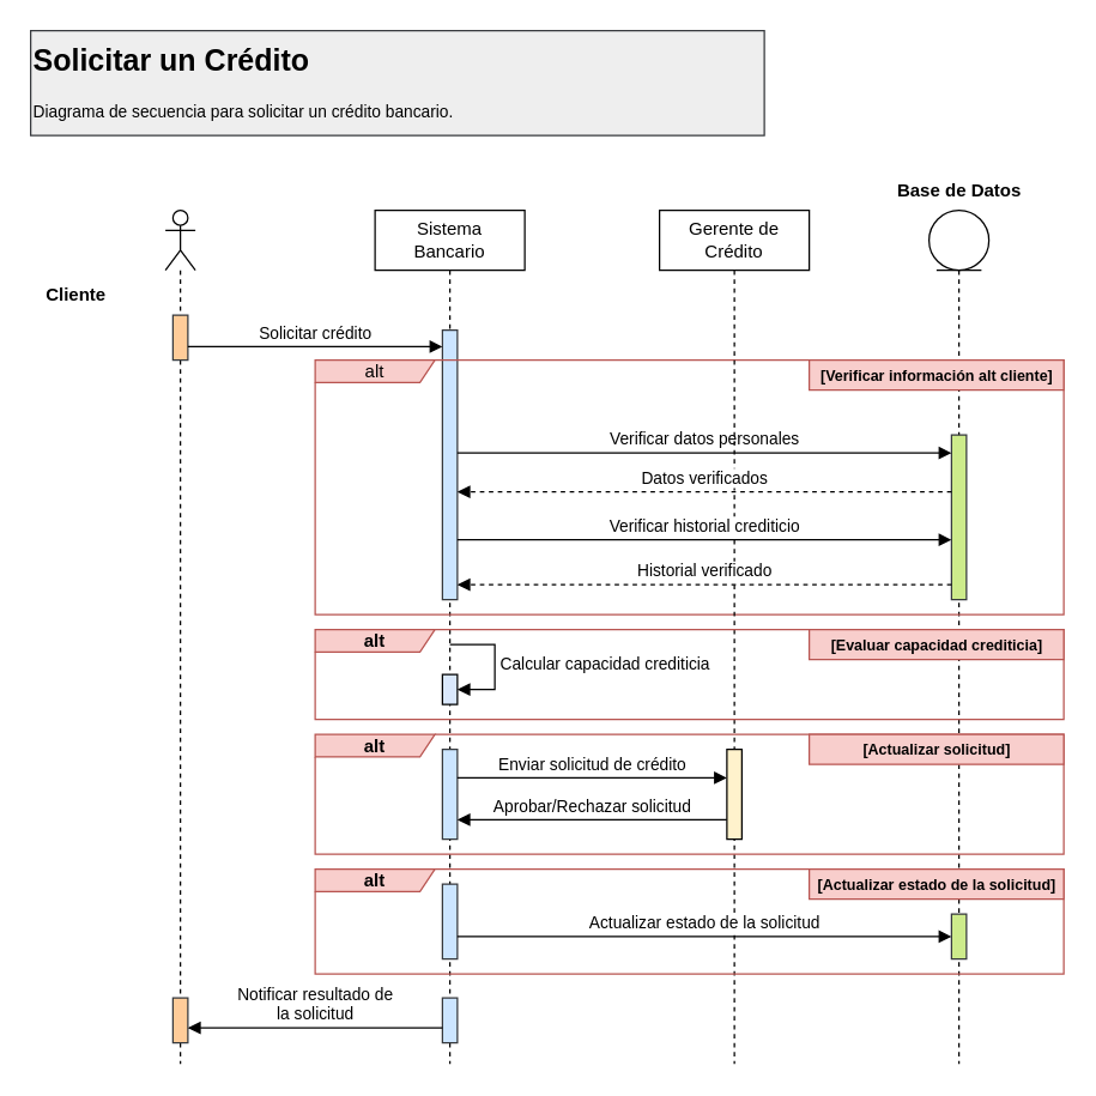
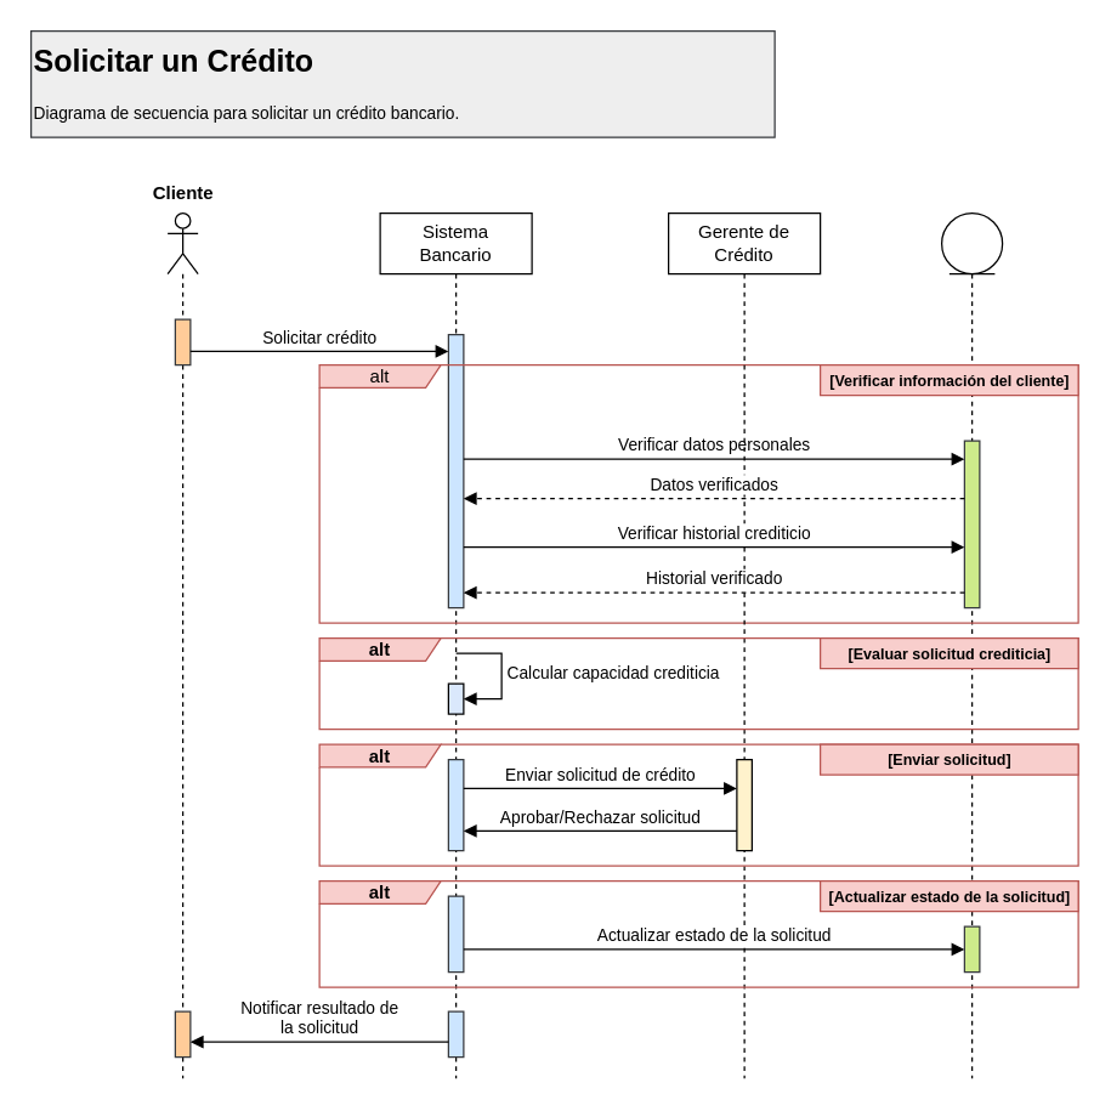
  <mxCell id="0" />
  <mxCell id="1" parent="0" />
  <mxCell id="2" value="&lt;h1 style=&quot;margin-top: 0px;&quot;&gt;&lt;font style=&quot;font-size: 20px;&quot;&gt;Solicitar un Crédito&lt;/font&gt;&lt;/h1&gt;&lt;p style=&quot;font-size: 11px;&quot;&gt;Diagrama de secuencia para solicitar un crédito bancario.&lt;/p&gt;" style="text;html=1;whiteSpace=wrap;overflow=hidden;rounded=0;fillColor=#eeeeee;strokeColor=#36393d;fontSize=11;" vertex="1" parent="1"><mxGeometry x="20" y="20" width="490" height="70" as="geometry" /></mxCell>
  <mxCell id="3" value="" style="shape=umlLifeline;perimeter=lifelinePerimeter;whiteSpace=wrap;html=1;container=1;dropTarget=0;collapsible=0;recursiveResize=0;outlineConnect=0;portConstraint=eastwest;newEdgeStyle={&quot;curved&quot;:0,&quot;rounded&quot;:0};participant=umlActor;" vertex="1" parent="1"><mxGeometry x="110" y="140" width="20" height="570" as="geometry" /></mxCell>
  <mxCell id="4" value="" style="html=1;points=[[0,0,0,0,5],[0,1,0,0,-5],[1,0,0,0,5],[1,1,0,0,-5]];perimeter=orthogonalPerimeter;outlineConnect=0;targetShapes=umlLifeline;portConstraint=eastwest;newEdgeStyle={&quot;curved&quot;:0,&quot;rounded&quot;:0};fillColor=#ffcc99;strokeColor=#36393d;" vertex="1" parent="3"><mxGeometry x="5" y="70" width="10" height="30" as="geometry" /></mxCell>
  <mxCell id="5" value="" style="html=1;points=[[0,0,0,0,5],[0,1,0,0,-5],[1,0,0,0,5],[1,1,0,0,-5]];perimeter=orthogonalPerimeter;outlineConnect=0;targetShapes=umlLifeline;portConstraint=eastwest;newEdgeStyle={&quot;curved&quot;:0,&quot;rounded&quot;:0};fillColor=#ffcc99;strokeColor=#36393d;" vertex="1" parent="3"><mxGeometry x="5" y="526" width="10" height="30" as="geometry" /></mxCell>
  <mxCell id="6" value="Sistema&lt;br&gt;Bancario" style="shape=umlLifeline;perimeter=lifelinePerimeter;whiteSpace=wrap;html=1;container=1;dropTarget=0;collapsible=0;recursiveResize=0;outlineConnect=0;portConstraint=eastwest;newEdgeStyle={&quot;curved&quot;:0,&quot;rounded&quot;:0};" vertex="1" parent="1"><mxGeometry x="250" y="140" width="100" height="570" as="geometry" /></mxCell>
  <mxCell id="7" value="" style="html=1;points=[[0,0,0,0,5],[0,1,0,0,-5],[1,0,0,0,5],[1,1,0,0,-5]];perimeter=orthogonalPerimeter;outlineConnect=0;targetShapes=umlLifeline;portConstraint=eastwest;newEdgeStyle={&quot;curved&quot;:0,&quot;rounded&quot;:0};fillColor=#cce5ff;strokeColor=#36393d;" vertex="1" parent="6"><mxGeometry x="45" y="80" width="10" height="180" as="geometry" /></mxCell>
  <mxCell id="8" value="" style="html=1;points=[[0,0,0,0,5],[0,1,0,0,-5],[1,0,0,0,5],[1,1,0,0,-5]];perimeter=orthogonalPerimeter;outlineConnect=0;targetShapes=umlLifeline;portConstraint=eastwest;newEdgeStyle={&quot;curved&quot;:0,&quot;rounded&quot;:0};fillColor=#dae8fc;strokeColor=#000000;fillStyle=auto;" vertex="1" parent="6"><mxGeometry x="45" y="310" width="10" height="20" as="geometry" /></mxCell>
  <mxCell id="9" value="Calcular capacidad crediticia" style="html=1;align=left;spacingLeft=2;endArrow=block;rounded=0;edgeStyle=orthogonalEdgeStyle;curved=0;rounded=0;" edge="1" parent="6" target="8"><mxGeometry relative="1" as="geometry"><mxPoint x="50" y="290" as="sourcePoint" /><Array as="points"><mxPoint x="80" y="320" /></Array></mxGeometry></mxCell>
  <mxCell id="10" value="" style="html=1;points=[[0,0,0,0,5],[0,1,0,0,-5],[1,0,0,0,5],[1,1,0,0,-5]];perimeter=orthogonalPerimeter;outlineConnect=0;targetShapes=umlLifeline;portConstraint=eastwest;newEdgeStyle={&quot;curved&quot;:0,&quot;rounded&quot;:0};fillColor=#cce5ff;strokeColor=#36393d;" vertex="1" parent="6"><mxGeometry x="45" y="360" width="10" height="60" as="geometry" /></mxCell>
  <mxCell id="11" value="" style="html=1;points=[[0,0,0,0,5],[0,1,0,0,-5],[1,0,0,0,5],[1,1,0,0,-5]];perimeter=orthogonalPerimeter;outlineConnect=0;targetShapes=umlLifeline;portConstraint=eastwest;newEdgeStyle={&quot;curved&quot;:0,&quot;rounded&quot;:0};fillColor=#cce5ff;strokeColor=#36393d;" vertex="1" parent="6"><mxGeometry x="45" y="526" width="10" height="30" as="geometry" /></mxCell>
- <mxCell id="12" value="Cliente" style="text;align=center;fontStyle=1;verticalAlign=middle;spacingLeft=3;spacingRight=3;strokeColor=none;rotatable=0;points=[[0,0.5],[1,0.5]];portConstraint=eastwest;html=1;" vertex="1" parent="1"><mxGeometry x="10" y="184" width="80" height="26" as="geometry" /></mxCell>
+ <mxCell id="12" value="Cliente" style="text;align=center;fontStyle=1;verticalAlign=middle;spacingLeft=3;spacingRight=3;strokeColor=none;rotatable=0;points=[[0,0.5],[1,0.5]];portConstraint=eastwest;html=1;" vertex="1" parent="1"><mxGeometry x="80" y="114" width="80" height="26" as="geometry" /></mxCell>
  <mxCell id="13" value="" style="shape=umlLifeline;perimeter=lifelinePerimeter;whiteSpace=wrap;html=1;container=1;dropTarget=0;collapsible=0;recursiveResize=0;outlineConnect=0;portConstraint=eastwest;newEdgeStyle={&quot;curved&quot;:0,&quot;rounded&quot;:0};participant=umlEntity;" vertex="1" parent="1"><mxGeometry x="620" y="140" width="40" height="570" as="geometry" /></mxCell>
  <mxCell id="14" value="" style="html=1;points=[[0,0,0,0,5],[0,1,0,0,-5],[1,0,0,0,5],[1,1,0,0,-5]];perimeter=orthogonalPerimeter;outlineConnect=0;targetShapes=umlLifeline;portConstraint=eastwest;newEdgeStyle={&quot;curved&quot;:0,&quot;rounded&quot;:0};fillColor=#cdeb8b;strokeColor=#36393d;" vertex="1" parent="13"><mxGeometry x="15" y="150" width="10" height="110" as="geometry" /></mxCell>
  <mxCell id="15" value="" style="html=1;points=[[0,0,0,0,5],[0,1,0,0,-5],[1,0,0,0,5],[1,1,0,0,-5]];perimeter=orthogonalPerimeter;outlineConnect=0;targetShapes=umlLifeline;portConstraint=eastwest;newEdgeStyle={&quot;curved&quot;:0,&quot;rounded&quot;:0};fillColor=#cdeb8b;strokeColor=#36393d;" vertex="1" parent="13"><mxGeometry x="15" y="470" width="10" height="30" as="geometry" /></mxCell>
- <mxCell id="16" value="Base de Datos" style="text;align=center;fontStyle=1;verticalAlign=middle;spacingLeft=3;spacingRight=3;strokeColor=none;rotatable=0;points=[[0,0.5],[1,0.5]];portConstraint=eastwest;html=1;" vertex="1" parent="1"><mxGeometry x="595" y="114" width="90" height="26" as="geometry" /></mxCell>
  <mxCell id="17" value="Solicitar crédito" style="html=1;verticalAlign=bottom;endArrow=block;curved=0;rounded=0;" edge="1" parent="1"><mxGeometry width="80" relative="1" as="geometry"><mxPoint x="125" y="231" as="sourcePoint" /><mxPoint x="295" y="231" as="targetPoint" /></mxGeometry></mxCell>
  <mxCell id="18" value="Verificar datos personales" style="html=1;verticalAlign=bottom;endArrow=block;curved=0;rounded=0;" edge="1" parent="1"><mxGeometry width="80" relative="1" as="geometry"><mxPoint x="305" y="302" as="sourcePoint" /><mxPoint x="635" y="302" as="targetPoint" /></mxGeometry></mxCell>
  <mxCell id="19" value="alt" style="shape=umlFrame;whiteSpace=wrap;html=1;pointerEvents=0;width=80;height=15;fillColor=#f8cecc;strokeColor=#b85450;" vertex="1" parent="1"><mxGeometry x="210" y="240" width="500" height="170" as="geometry" /></mxCell>
- <mxCell id="20" value="[Verificar información alt cliente]" style="text;align=center;fontStyle=1;verticalAlign=middle;spacingLeft=3;spacingRight=3;strokeColor=#b85450;rotatable=0;points=[[0,0.5],[1,0.5]];portConstraint=eastwest;html=1;fillColor=#f8cecc;fontSize=10;" vertex="1" parent="1"><mxGeometry x="540" y="240" width="170" height="20" as="geometry" /></mxCell>
+ <mxCell id="20" value="[Verificar información del cliente]" style="text;align=center;fontStyle=1;verticalAlign=middle;spacingLeft=3;spacingRight=3;strokeColor=#b85450;rotatable=0;points=[[0,0.5],[1,0.5]];portConstraint=eastwest;html=1;fillColor=#f8cecc;fontSize=10;" vertex="1" parent="1"><mxGeometry x="540" y="240" width="170" height="20" as="geometry" /></mxCell>
  <mxCell id="21" value="Enviar solicitud de crédito" style="html=1;verticalAlign=bottom;endArrow=block;curved=0;rounded=0;" edge="1" parent="1"><mxGeometry width="80" relative="1" as="geometry"><mxPoint x="305" y="519" as="sourcePoint" /><mxPoint x="485" y="519" as="targetPoint" /></mxGeometry></mxCell>
  <mxCell id="22" value="Aprobar/Rechazar solicitud" style="html=1;verticalAlign=bottom;endArrow=block;curved=0;rounded=0;" edge="1" parent="1"><mxGeometry width="80" relative="1" as="geometry"><mxPoint x="485" y="547" as="sourcePoint" /><mxPoint x="305" y="547" as="targetPoint" /></mxGeometry></mxCell>
  <mxCell id="23" value="Notificar resultado de&lt;br&gt;la solicitud" style="html=1;verticalAlign=bottom;endArrow=block;curved=0;rounded=0;" edge="1" parent="1"><mxGeometry width="80" relative="1" as="geometry"><mxPoint x="295" y="686" as="sourcePoint" /><mxPoint x="125" y="686" as="targetPoint" /></mxGeometry></mxCell>
  <mxCell id="24" value="Gerente de&lt;br&gt;Crédito" style="shape=umlLifeline;perimeter=lifelinePerimeter;whiteSpace=wrap;html=1;container=1;dropTarget=0;collapsible=0;recursiveResize=0;outlineConnect=0;portConstraint=eastwest;newEdgeStyle={&quot;curved&quot;:0,&quot;rounded&quot;:0};" vertex="1" parent="1"><mxGeometry x="440" y="140" width="100" height="570" as="geometry" /></mxCell>
  <mxCell id="25" value="" style="html=1;points=[[0,0,0,0,5],[0,1,0,0,-5],[1,0,0,0,5],[1,1,0,0,-5]];perimeter=orthogonalPerimeter;outlineConnect=0;targetShapes=umlLifeline;portConstraint=eastwest;newEdgeStyle={&quot;curved&quot;:0,&quot;rounded&quot;:0};fillColor=#fff2cc;strokeColor=#000000;" vertex="1" parent="24"><mxGeometry x="45" y="360" width="10" height="60" as="geometry" /></mxCell>
  <mxCell id="26" value="Datos verificados" style="html=1;verticalAlign=bottom;endArrow=block;curved=0;rounded=0;dashed=1;" edge="1" parent="1"><mxGeometry width="80" relative="1" as="geometry"><mxPoint x="635" y="328" as="sourcePoint" /><mxPoint x="305" y="328" as="targetPoint" /></mxGeometry></mxCell>
  <mxCell id="27" value="Verificar historial crediticio" style="html=1;verticalAlign=bottom;endArrow=block;curved=0;rounded=0;" edge="1" parent="1"><mxGeometry width="80" relative="1" as="geometry"><mxPoint x="305" y="360" as="sourcePoint" /><mxPoint x="635" y="360" as="targetPoint" /></mxGeometry></mxCell>
  <mxCell id="28" value="Historial verificado" style="html=1;verticalAlign=bottom;endArrow=block;curved=0;rounded=0;dashed=1;" edge="1" parent="1"><mxGeometry width="80" relative="1" as="geometry"><mxPoint x="635" y="390" as="sourcePoint" /><mxPoint x="305" y="390" as="targetPoint" /></mxGeometry></mxCell>
  <mxCell id="29" value="&lt;b&gt;alt&lt;/b&gt;" style="shape=umlFrame;whiteSpace=wrap;html=1;pointerEvents=0;width=80;height=15;fillColor=#f8cecc;strokeColor=#b85450;" vertex="1" parent="1"><mxGeometry x="210" y="420" width="500" height="60" as="geometry" /></mxCell>
- <mxCell id="30" value="[Evaluar capacidad crediticia]" style="text;align=center;fontStyle=1;verticalAlign=middle;spacingLeft=3;spacingRight=3;strokeColor=#b85450;rotatable=0;points=[[0,0.5],[1,0.5]];portConstraint=eastwest;html=1;fillColor=#f8cecc;fontSize=10;" vertex="1" parent="1"><mxGeometry x="540" y="420" width="170" height="20" as="geometry" /></mxCell>
+ <mxCell id="30" value="[Evaluar solicitud crediticia]" style="text;align=center;fontStyle=1;verticalAlign=middle;spacingLeft=3;spacingRight=3;strokeColor=#b85450;rotatable=0;points=[[0,0.5],[1,0.5]];portConstraint=eastwest;html=1;fillColor=#f8cecc;fontSize=10;" vertex="1" parent="1"><mxGeometry x="540" y="420" width="170" height="20" as="geometry" /></mxCell>
  <mxCell id="31" value="&lt;b&gt;alt&lt;/b&gt;" style="shape=umlFrame;whiteSpace=wrap;html=1;pointerEvents=0;width=80;height=15;fillColor=#f8cecc;strokeColor=#b85450;" vertex="1" parent="1"><mxGeometry x="210" y="490" width="500" height="80" as="geometry" /></mxCell>
- <mxCell id="32" value="[Actualizar solicitud]" style="text;align=center;fontStyle=1;verticalAlign=middle;spacingLeft=3;spacingRight=3;strokeColor=#b85450;rotatable=0;points=[[0,0.5],[1,0.5]];portConstraint=eastwest;html=1;fillColor=#f8cecc;fontSize=10;" vertex="1" parent="1"><mxGeometry x="540" y="490" width="170" height="20" as="geometry" /></mxCell>
+ <mxCell id="32" value="[Enviar solicitud]" style="text;align=center;fontStyle=1;verticalAlign=middle;spacingLeft=3;spacingRight=3;strokeColor=#b85450;rotatable=0;points=[[0,0.5],[1,0.5]];portConstraint=eastwest;html=1;fillColor=#f8cecc;fontSize=10;" vertex="1" parent="1"><mxGeometry x="540" y="490" width="170" height="20" as="geometry" /></mxCell>
  <mxCell id="33" value="&lt;b&gt;alt&lt;/b&gt;" style="shape=umlFrame;whiteSpace=wrap;html=1;pointerEvents=0;width=80;height=15;fillColor=#f8cecc;strokeColor=#b85450;" vertex="1" parent="1"><mxGeometry x="210" y="580" width="500" height="70" as="geometry" /></mxCell>
  <mxCell id="34" value="[Actualizar estado de la solicitud]" style="text;align=center;fontStyle=1;verticalAlign=middle;spacingLeft=3;spacingRight=3;strokeColor=#b85450;rotatable=0;points=[[0,0.5],[1,0.5]];portConstraint=eastwest;html=1;fillColor=#f8cecc;fontSize=10;" vertex="1" parent="1"><mxGeometry x="540" y="580" width="170" height="20" as="geometry" /></mxCell>
  <mxCell id="35" value="" style="html=1;points=[[0,0,0,0,5],[0,1,0,0,-5],[1,0,0,0,5],[1,1,0,0,-5]];perimeter=orthogonalPerimeter;outlineConnect=0;targetShapes=umlLifeline;portConstraint=eastwest;newEdgeStyle={&quot;curved&quot;:0,&quot;rounded&quot;:0};fillColor=#cce5ff;strokeColor=#36393d;" vertex="1" parent="1"><mxGeometry x="295" y="590" width="10" height="50" as="geometry" /></mxCell>
  <mxCell id="36" value="Actualizar estado de la solicitud" style="html=1;verticalAlign=bottom;endArrow=block;curved=0;rounded=0;" edge="1" parent="1"><mxGeometry width="80" relative="1" as="geometry"><mxPoint x="305" y="625" as="sourcePoint" /><mxPoint x="635" y="625" as="targetPoint" /></mxGeometry></mxCell>
